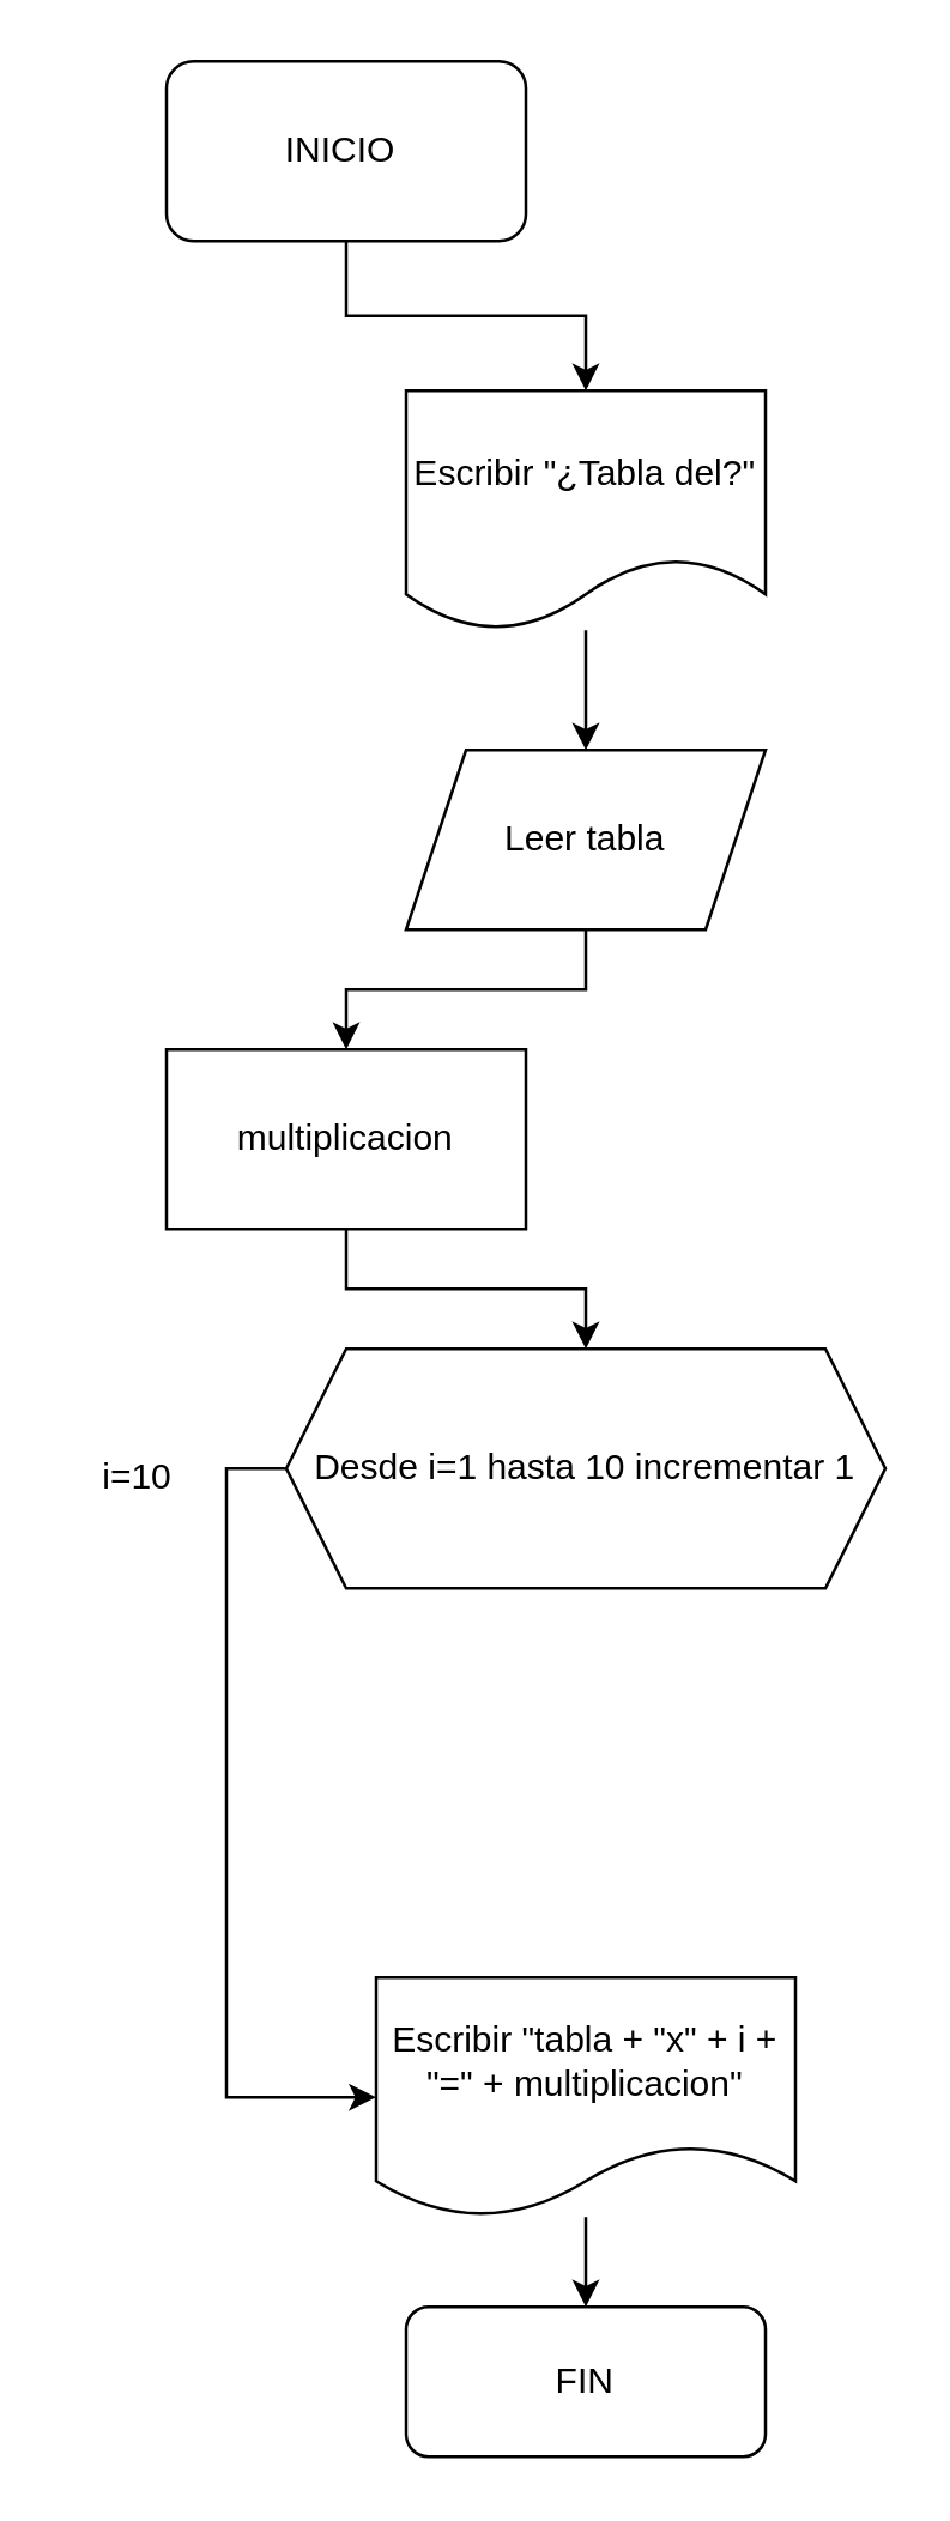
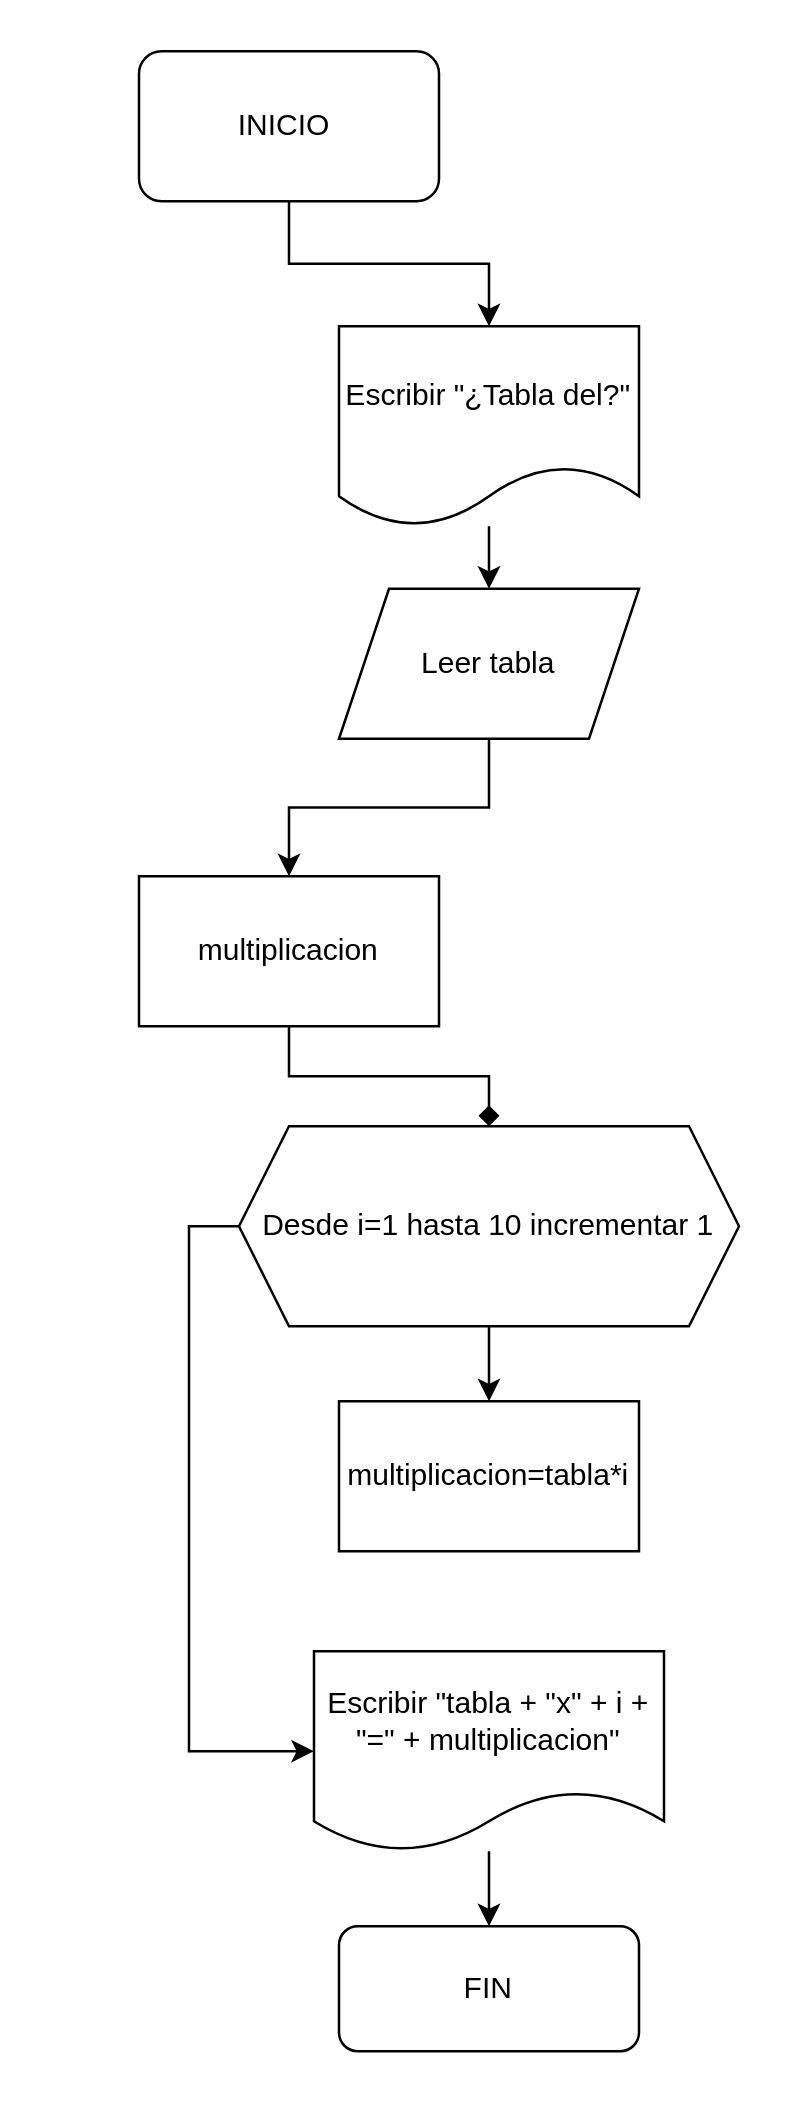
  <mxCell id="0" />
  <mxCell id="1" parent="0" />
  <mxCell id="2" style="edgeStyle=orthogonalEdgeStyle;rounded=0;orthogonalLoop=1;jettySize=auto;html=1;entryX=0.5;entryY=0;entryDx=0;entryDy=0;" edge="1" parent="1" source="3" target="5"><mxGeometry relative="1" as="geometry" /></mxCell>
  <mxCell id="3" value="INICIO&amp;nbsp;" style="rounded=1;whiteSpace=wrap;html=1;" vertex="1" parent="1"><mxGeometry x="55" y="20" width="120" height="60" as="geometry" /></mxCell>
  <mxCell id="4" style="edgeStyle=orthogonalEdgeStyle;rounded=0;orthogonalLoop=1;jettySize=auto;html=1;entryX=0.5;entryY=0;entryDx=0;entryDy=0;" edge="1" parent="1" source="5" target="7"><mxGeometry relative="1" as="geometry" /></mxCell>
  <mxCell id="5" value="Escribir &quot;¿Tabla del?&quot;" style="shape=document;whiteSpace=wrap;html=1;boundedLbl=1;" vertex="1" parent="1"><mxGeometry x="135" y="130" width="120" height="80" as="geometry" /></mxCell>
  <mxCell id="6" style="edgeStyle=orthogonalEdgeStyle;rounded=0;orthogonalLoop=1;jettySize=auto;html=1;exitX=0.5;exitY=1;exitDx=0;exitDy=0;entryX=0.5;entryY=0;entryDx=0;entryDy=0;" edge="1" parent="1" source="7" target="9"><mxGeometry relative="1" as="geometry" /></mxCell>
- <mxCell id="7" value="Leer tabla" style="shape=parallelogram;perimeter=parallelogramPerimeter;whiteSpace=wrap;html=1;fixedSize=1;" vertex="1" parent="1"><mxGeometry x="135" y="250" width="120" height="60" as="geometry" /></mxCell>
- <mxCell id="8" style="edgeStyle=orthogonalEdgeStyle;rounded=0;orthogonalLoop=1;jettySize=auto;html=1;exitX=0.5;exitY=1;exitDx=0;exitDy=0;entryX=0.5;entryY=0;entryDx=0;entryDy=0;" edge="1" parent="1" source="9" target="12"><mxGeometry relative="1" as="geometry" /></mxCell>
+ <mxCell id="7" value="Leer tabla" style="shape=parallelogram;perimeter=parallelogramPerimeter;whiteSpace=wrap;html=1;fixedSize=1;" vertex="1" parent="1"><mxGeometry x="135" y="235" width="120" height="60" as="geometry" /></mxCell>
+ <mxCell id="8" style="edgeStyle=orthogonalEdgeStyle;rounded=0;orthogonalLoop=1;jettySize=auto;html=1;exitX=0.5;exitY=1;exitDx=0;exitDy=0;entryX=0.5;entryY=0;entryDx=0;entryDy=0;endArrow=diamond;" edge="1" parent="1" source="9" target="12"><mxGeometry relative="1" as="geometry" /></mxCell>
  <mxCell id="9" value="multiplicacion" style="rounded=0;whiteSpace=wrap;html=1;" vertex="1" parent="1"><mxGeometry x="55" y="350" width="120" height="60" as="geometry" /></mxCell>
+ <mxCell id="10" style="edgeStyle=orthogonalEdgeStyle;rounded=0;orthogonalLoop=1;jettySize=auto;html=1;exitX=0.5;exitY=1;exitDx=0;exitDy=0;entryX=0.5;entryY=0;entryDx=0;entryDy=0;" edge="1" parent="1" source="12" target="13"><mxGeometry relative="1" as="geometry" /></mxCell>
  <mxCell id="11" style="edgeStyle=orthogonalEdgeStyle;rounded=0;orthogonalLoop=1;jettySize=auto;html=1;exitX=0;exitY=0.5;exitDx=0;exitDy=0;entryX=0;entryY=0.5;entryDx=0;entryDy=0;" edge="1" parent="1" source="12" target="15"><mxGeometry relative="1" as="geometry" /></mxCell>
  <mxCell id="12" value="Desde i=1 hasta 10 incrementar 1" style="shape=hexagon;perimeter=hexagonPerimeter2;whiteSpace=wrap;html=1;fixedSize=1;" vertex="1" parent="1"><mxGeometry x="95" y="450" width="200" height="80" as="geometry" /></mxCell>
+ <mxCell id="13" value="multiplicacion=tabla*i" style="rounded=0;whiteSpace=wrap;html=1;" vertex="1" parent="1"><mxGeometry x="135" y="560" width="120" height="60" as="geometry" /></mxCell>
  <mxCell id="14" style="edgeStyle=orthogonalEdgeStyle;rounded=0;orthogonalLoop=1;jettySize=auto;html=1;entryX=0.5;entryY=0;entryDx=0;entryDy=0;" edge="1" parent="1" source="15" target="17"><mxGeometry relative="1" as="geometry" /></mxCell>
  <mxCell id="15" value="Escribir &quot;tabla + &quot;x&quot; + i + &quot;=&quot; + multiplicacion&quot;" style="shape=document;whiteSpace=wrap;html=1;boundedLbl=1;" vertex="1" parent="1"><mxGeometry x="125" y="660" width="140" height="80" as="geometry" /></mxCell>
- <mxCell id="16" value="i=10" style="text;html=1;align=center;verticalAlign=middle;resizable=0;points=[];autosize=1;strokeColor=none;fillColor=none;" vertex="1" parent="1"><mxGeometry x="20" y="478" width="50" height="30" as="geometry" /></mxCell>
  <mxCell id="17" value="FIN" style="rounded=1;whiteSpace=wrap;html=1;" vertex="1" parent="1"><mxGeometry x="135" y="770" width="120" height="50" as="geometry" /></mxCell>
